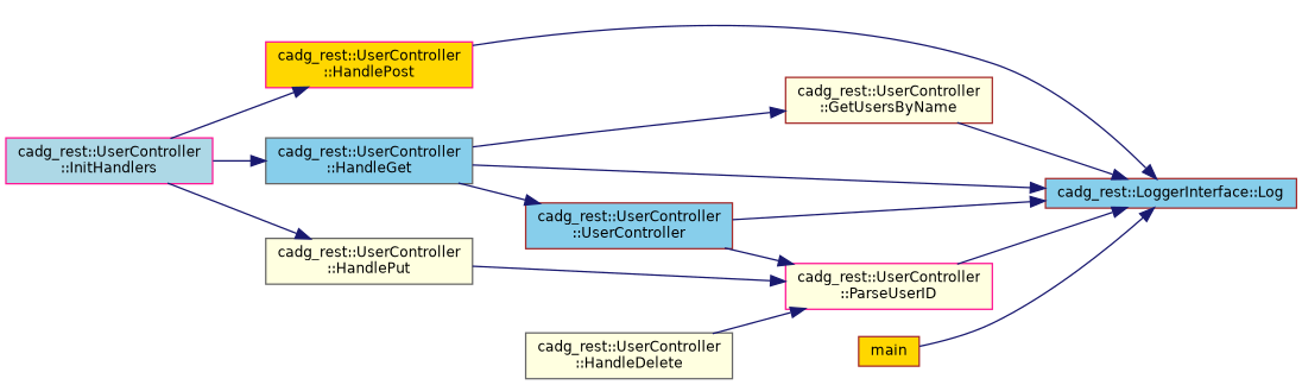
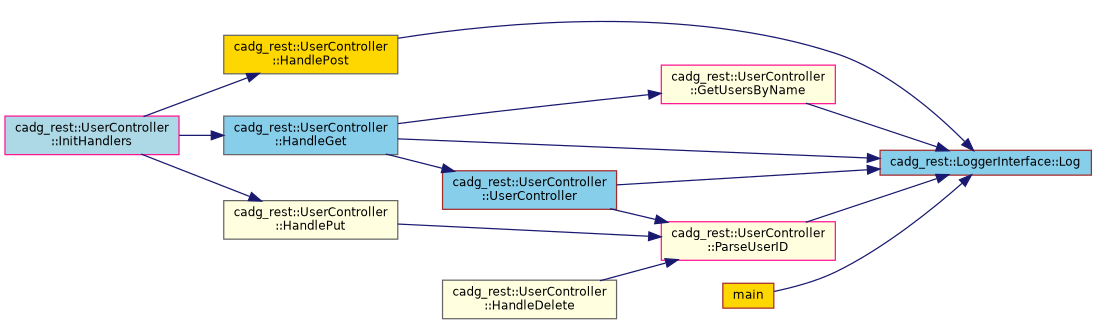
  digraph {
    rankdir=RL
    node [color=brown fillcolor=lightyellow fontname=Helvetica fontsize=10 shape=record style=filled]
    edge [color=midnightblue dir=back fontname=Helvetica fontsize=10 labelfontname=Helvetica labelfontsize=10 style=solid]
    n1 [fillcolor=skyblue fontcolor=black height=0.2 label="cadg_rest::LoggerInterface::Log" width=0.4]
    n2 [color=gray40 fillcolor=skyblue height=0.2 label="cadg_rest::UserController\l::HandleGet" width=0.4]
-   n3 [color=deeppink fillcolor=gold height=0.2 label="cadg_rest::UserController\l::HandlePost" width=0.4]
+   n3 [color=gray40 fillcolor=gold height=0.2 label="cadg_rest::UserController\l::HandlePost" width=0.4]
    n4 [fillcolor=skyblue height=0.2 label="cadg_rest::UserController\l::UserController" width=0.4]
-   n5 [height=0.2 label="cadg_rest::UserController\l::GetUsersByName" width=0.4]
+   n5 [color=deeppink height=0.2 label="cadg_rest::UserController\l::GetUsersByName" width=0.4]
    n6 [color=deeppink height=0.2 label="cadg_rest::UserController\l::ParseUserID" width=0.4]
    n7 [fillcolor=gold height=0.2 label=main width=0.4]
    n8 [color=deeppink fillcolor=lightblue height=0.2 label="cadg_rest::UserController\l::InitHandlers" width=0.4]
    n9 [color=gray40 height=0.2 label="cadg_rest::UserController\l::HandlePut" width=0.4]
    n10 [color=gray40 height=0.2 label="cadg_rest::UserController\l::HandleDelete" width=0.4]
    n1 -> n2
    n1 -> n3
    n1 -> n4
    n1 -> n5
    n1 -> n6
    n1 -> n7
    n2 -> n8
    n3 -> n8
    n4 -> n2
    n5 -> n2
    n6 -> n4
    n6 -> n9
    n6 -> n10
    n9 -> n8
  }
